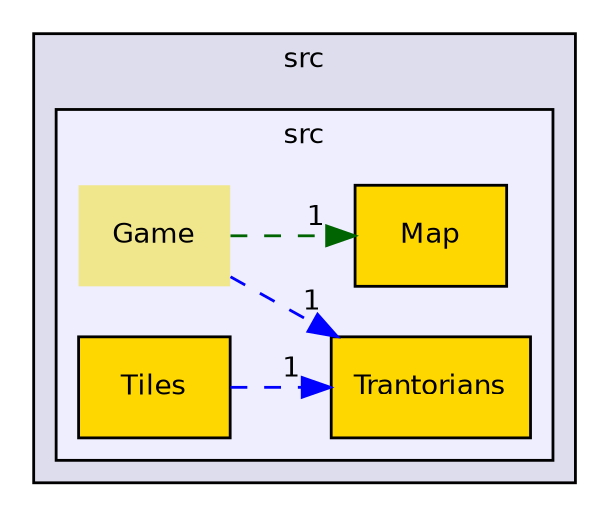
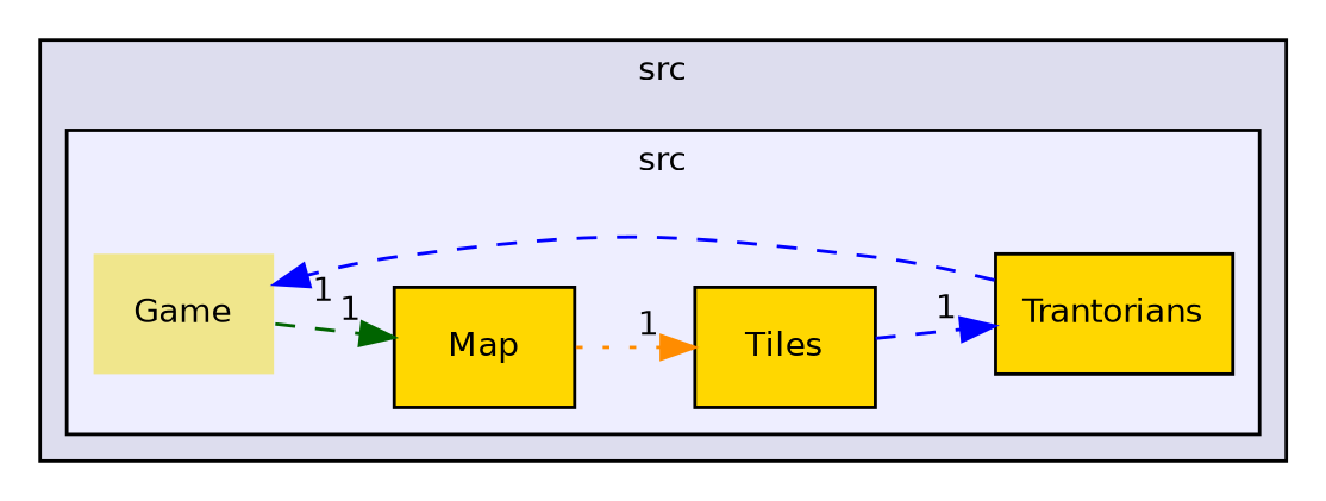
  digraph {
    compound=true
    rankdir=LR
    node [fillcolor=gold fontname=Helvetica fontsize=10 shape=box style=filled]
    edge [color=blue headlabel=1 labeldistance=1.5 labelfontname=Helvetica labelfontsize=10 style=dashed]
    n1 [fillcolor=khaki label=Game shape=plaintext]
    n2 [label=Map]
    n3 [label=Tiles]
    n4 [label=Trantorians]
    subgraph cluster_1 {
      bgcolor="#ddddee"
      fontname=Helvetica
      fontsize=10
      label=src
      pencolor=black
      subgraph cluster_2 {
        bgcolor="#eeeeff"
        fontname=Helvetica
        fontsize=10
        label=src
        pencolor=black
        n1
        n2
        n3
        n4
      }
    }
    n1 -> n2 [color=darkgreen]
-   n1 -> n4
+   n4 -> n1
+   n2 -> n3 [color=darkorange style=dotted]
    n3 -> n4
  }
